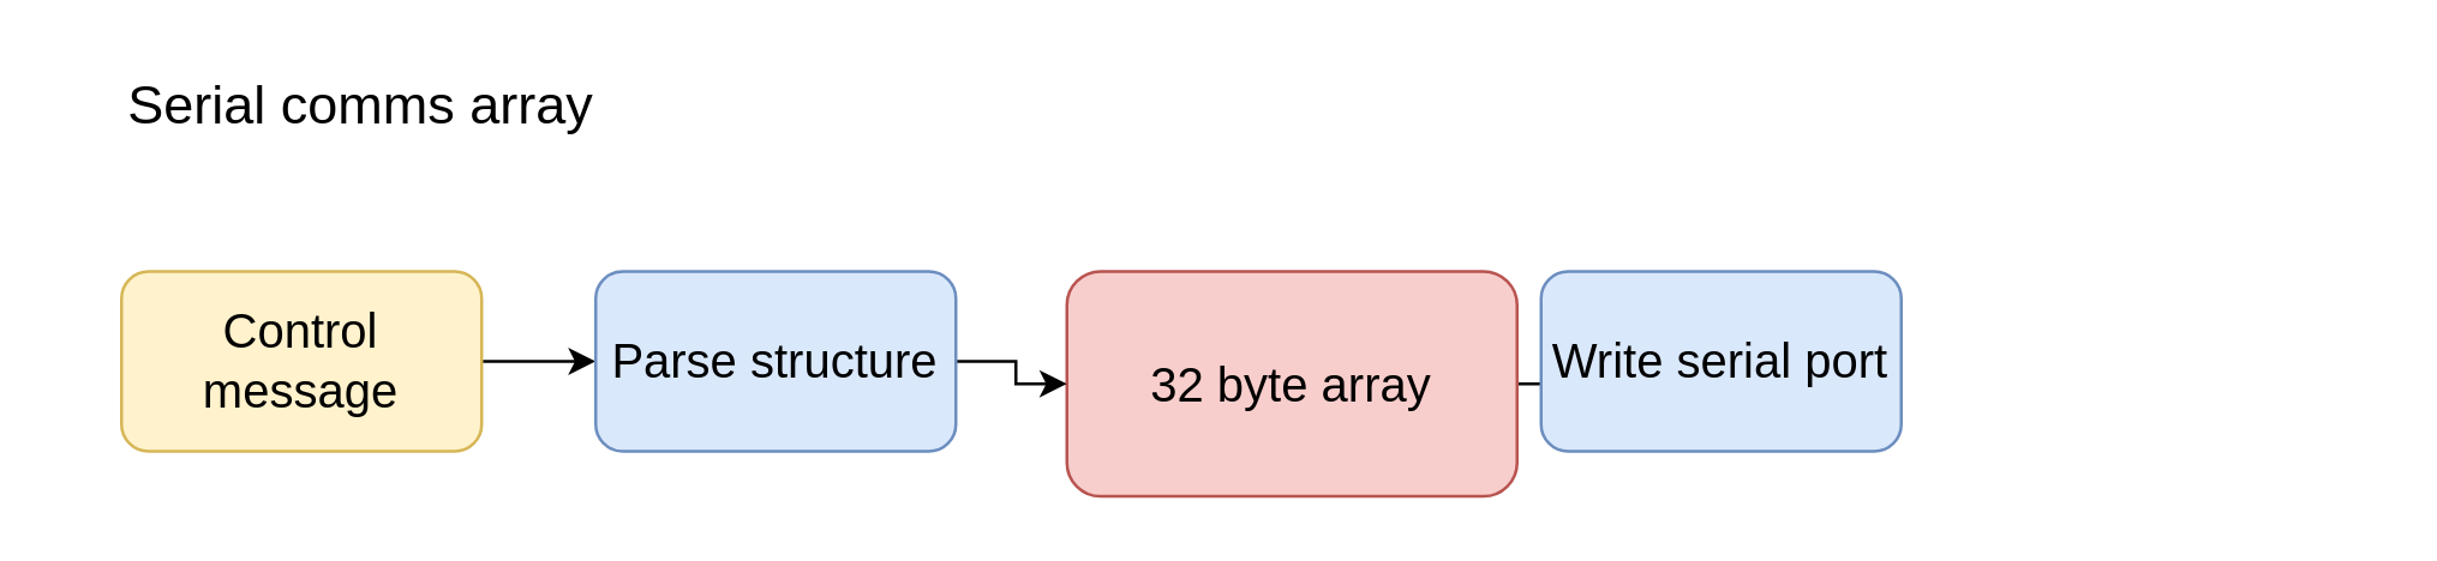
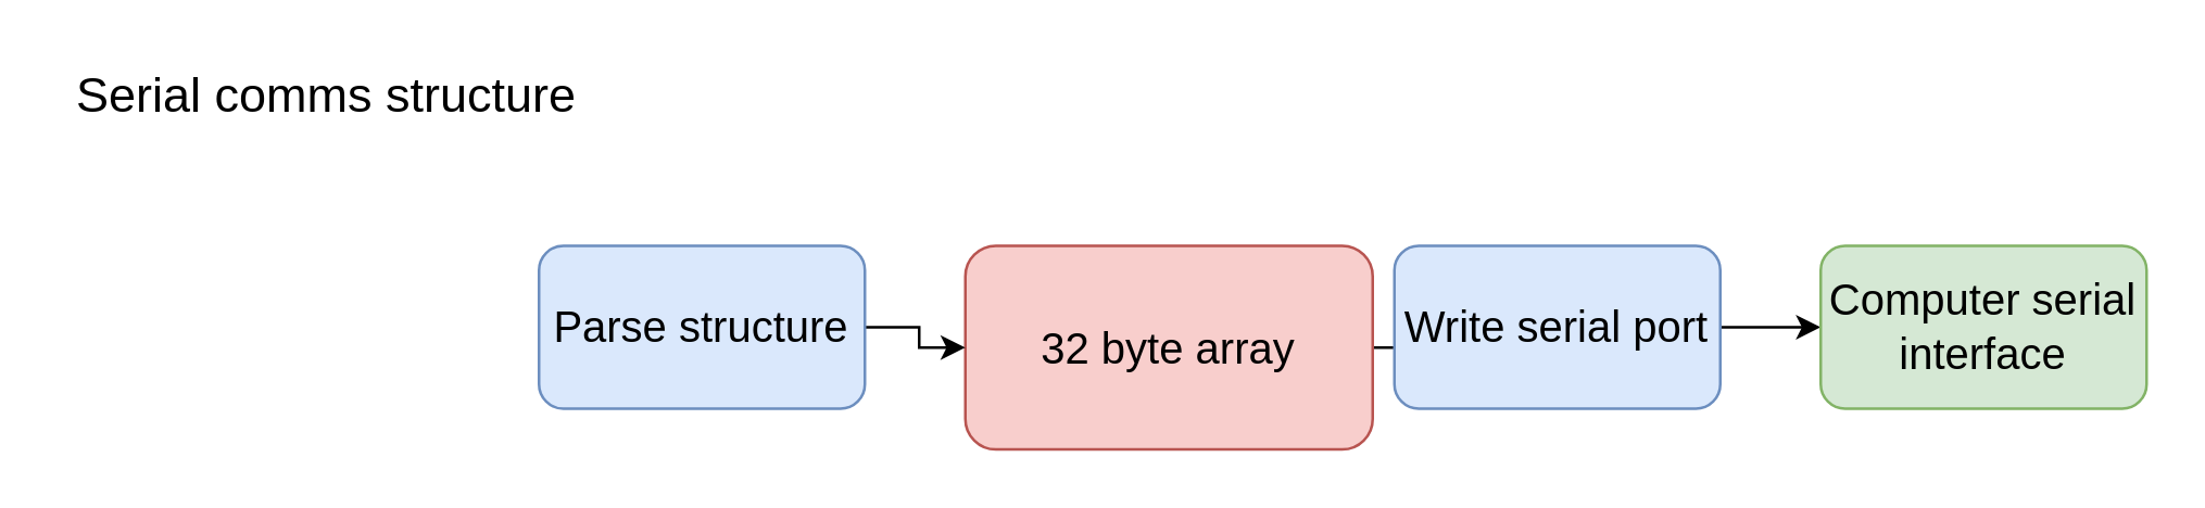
  <mxCell id="0" />
  <mxCell id="1" parent="0" />
- <mxCell id="2" value="Serial comms array" style="text;html=1;align=center;verticalAlign=middle;whiteSpace=wrap;rounded=0;fontSize=18;" vertex="1" parent="1"><mxGeometry x="20" y="20" width="200" height="30" as="geometry" /></mxCell>
- <mxCell id="3" value="" style="edgeStyle=orthogonalEdgeStyle;rounded=0;orthogonalLoop=1;jettySize=auto;html=1;" edge="1" parent="1" source="4" target="8"><mxGeometry relative="1" as="geometry" /></mxCell>
- <mxCell id="4" value="Control message" style="rounded=1;whiteSpace=wrap;html=1;fontSize=16;fillColor=#fff2cc;strokeColor=#d6b656;" vertex="1" parent="1"><mxGeometry x="40" y="90" width="120" height="60" as="geometry" /></mxCell>
+ <mxCell id="2" value="Serial comms structure" style="text;html=1;align=center;verticalAlign=middle;whiteSpace=wrap;rounded=0;fontSize=18;" vertex="1" parent="1"><mxGeometry x="20" y="20" width="200" height="30" as="geometry" /></mxCell>
  <mxCell id="5" value="" style="edgeStyle=orthogonalEdgeStyle;rounded=0;orthogonalLoop=1;jettySize=auto;html=1;" edge="1" parent="1" source="6" target="10"><mxGeometry relative="1" as="geometry" /></mxCell>
  <mxCell id="6" value="32 byte array" style="rounded=1;whiteSpace=wrap;html=1;fontSize=16;fillColor=#f8cecc;strokeColor=#b85450;" vertex="1" parent="1"><mxGeometry x="355" y="90" width="150" height="75" as="geometry" /></mxCell>
  <mxCell id="7" value="" style="edgeStyle=orthogonalEdgeStyle;rounded=0;orthogonalLoop=1;jettySize=auto;html=1;" edge="1" parent="1" source="8" target="6"><mxGeometry relative="1" as="geometry" /></mxCell>
  <mxCell id="8" value="Parse structure" style="rounded=1;whiteSpace=wrap;html=1;fontSize=16;fillColor=#dae8fc;strokeColor=#6c8ebf;" vertex="1" parent="1"><mxGeometry x="198" y="90" width="120" height="60" as="geometry" /></mxCell>
+ <mxCell id="9" value="" style="edgeStyle=orthogonalEdgeStyle;rounded=0;orthogonalLoop=1;jettySize=auto;html=1;" edge="1" parent="1" source="10" target="11"><mxGeometry relative="1" as="geometry" /></mxCell>
  <mxCell id="10" value="Write serial port" style="rounded=1;whiteSpace=wrap;html=1;fontSize=16;fillColor=#dae8fc;strokeColor=#6c8ebf;" vertex="1" parent="1"><mxGeometry x="513" y="90" width="120" height="60" as="geometry" /></mxCell>
+ <mxCell id="11" value="Computer serial interface" style="rounded=1;whiteSpace=wrap;html=1;fontSize=16;fillColor=#d5e8d4;strokeColor=#82b366;" vertex="1" parent="1"><mxGeometry x="670" y="90" width="120" height="60" as="geometry" /></mxCell>
